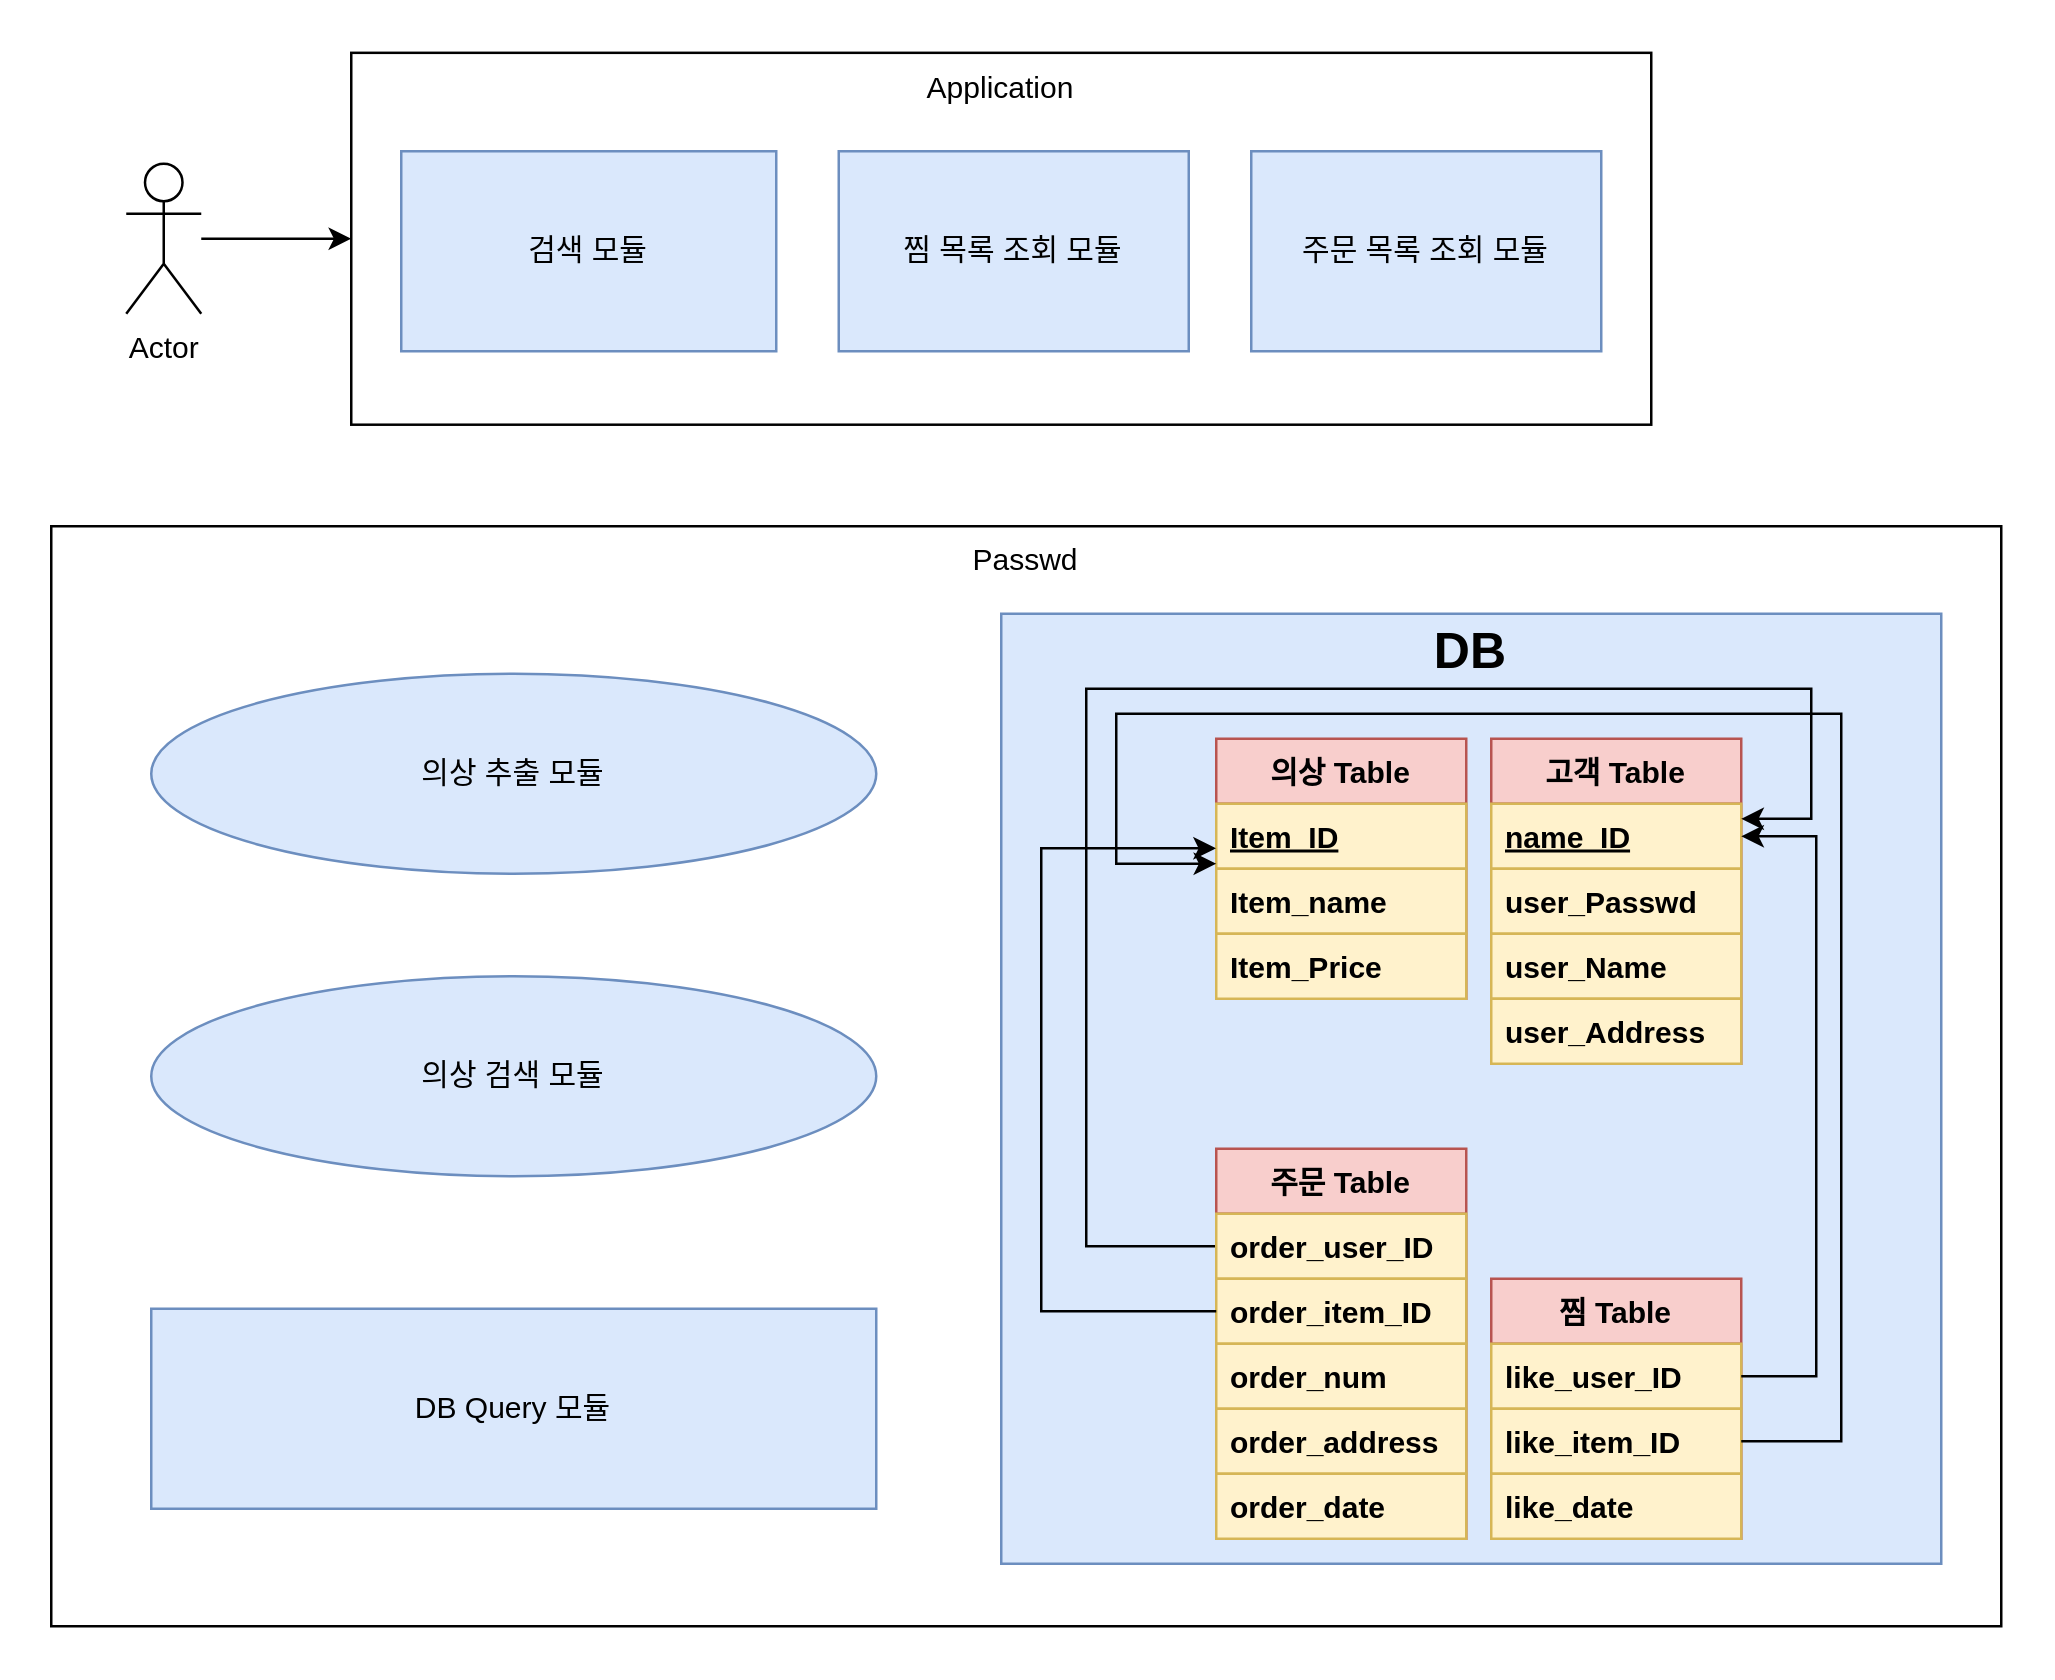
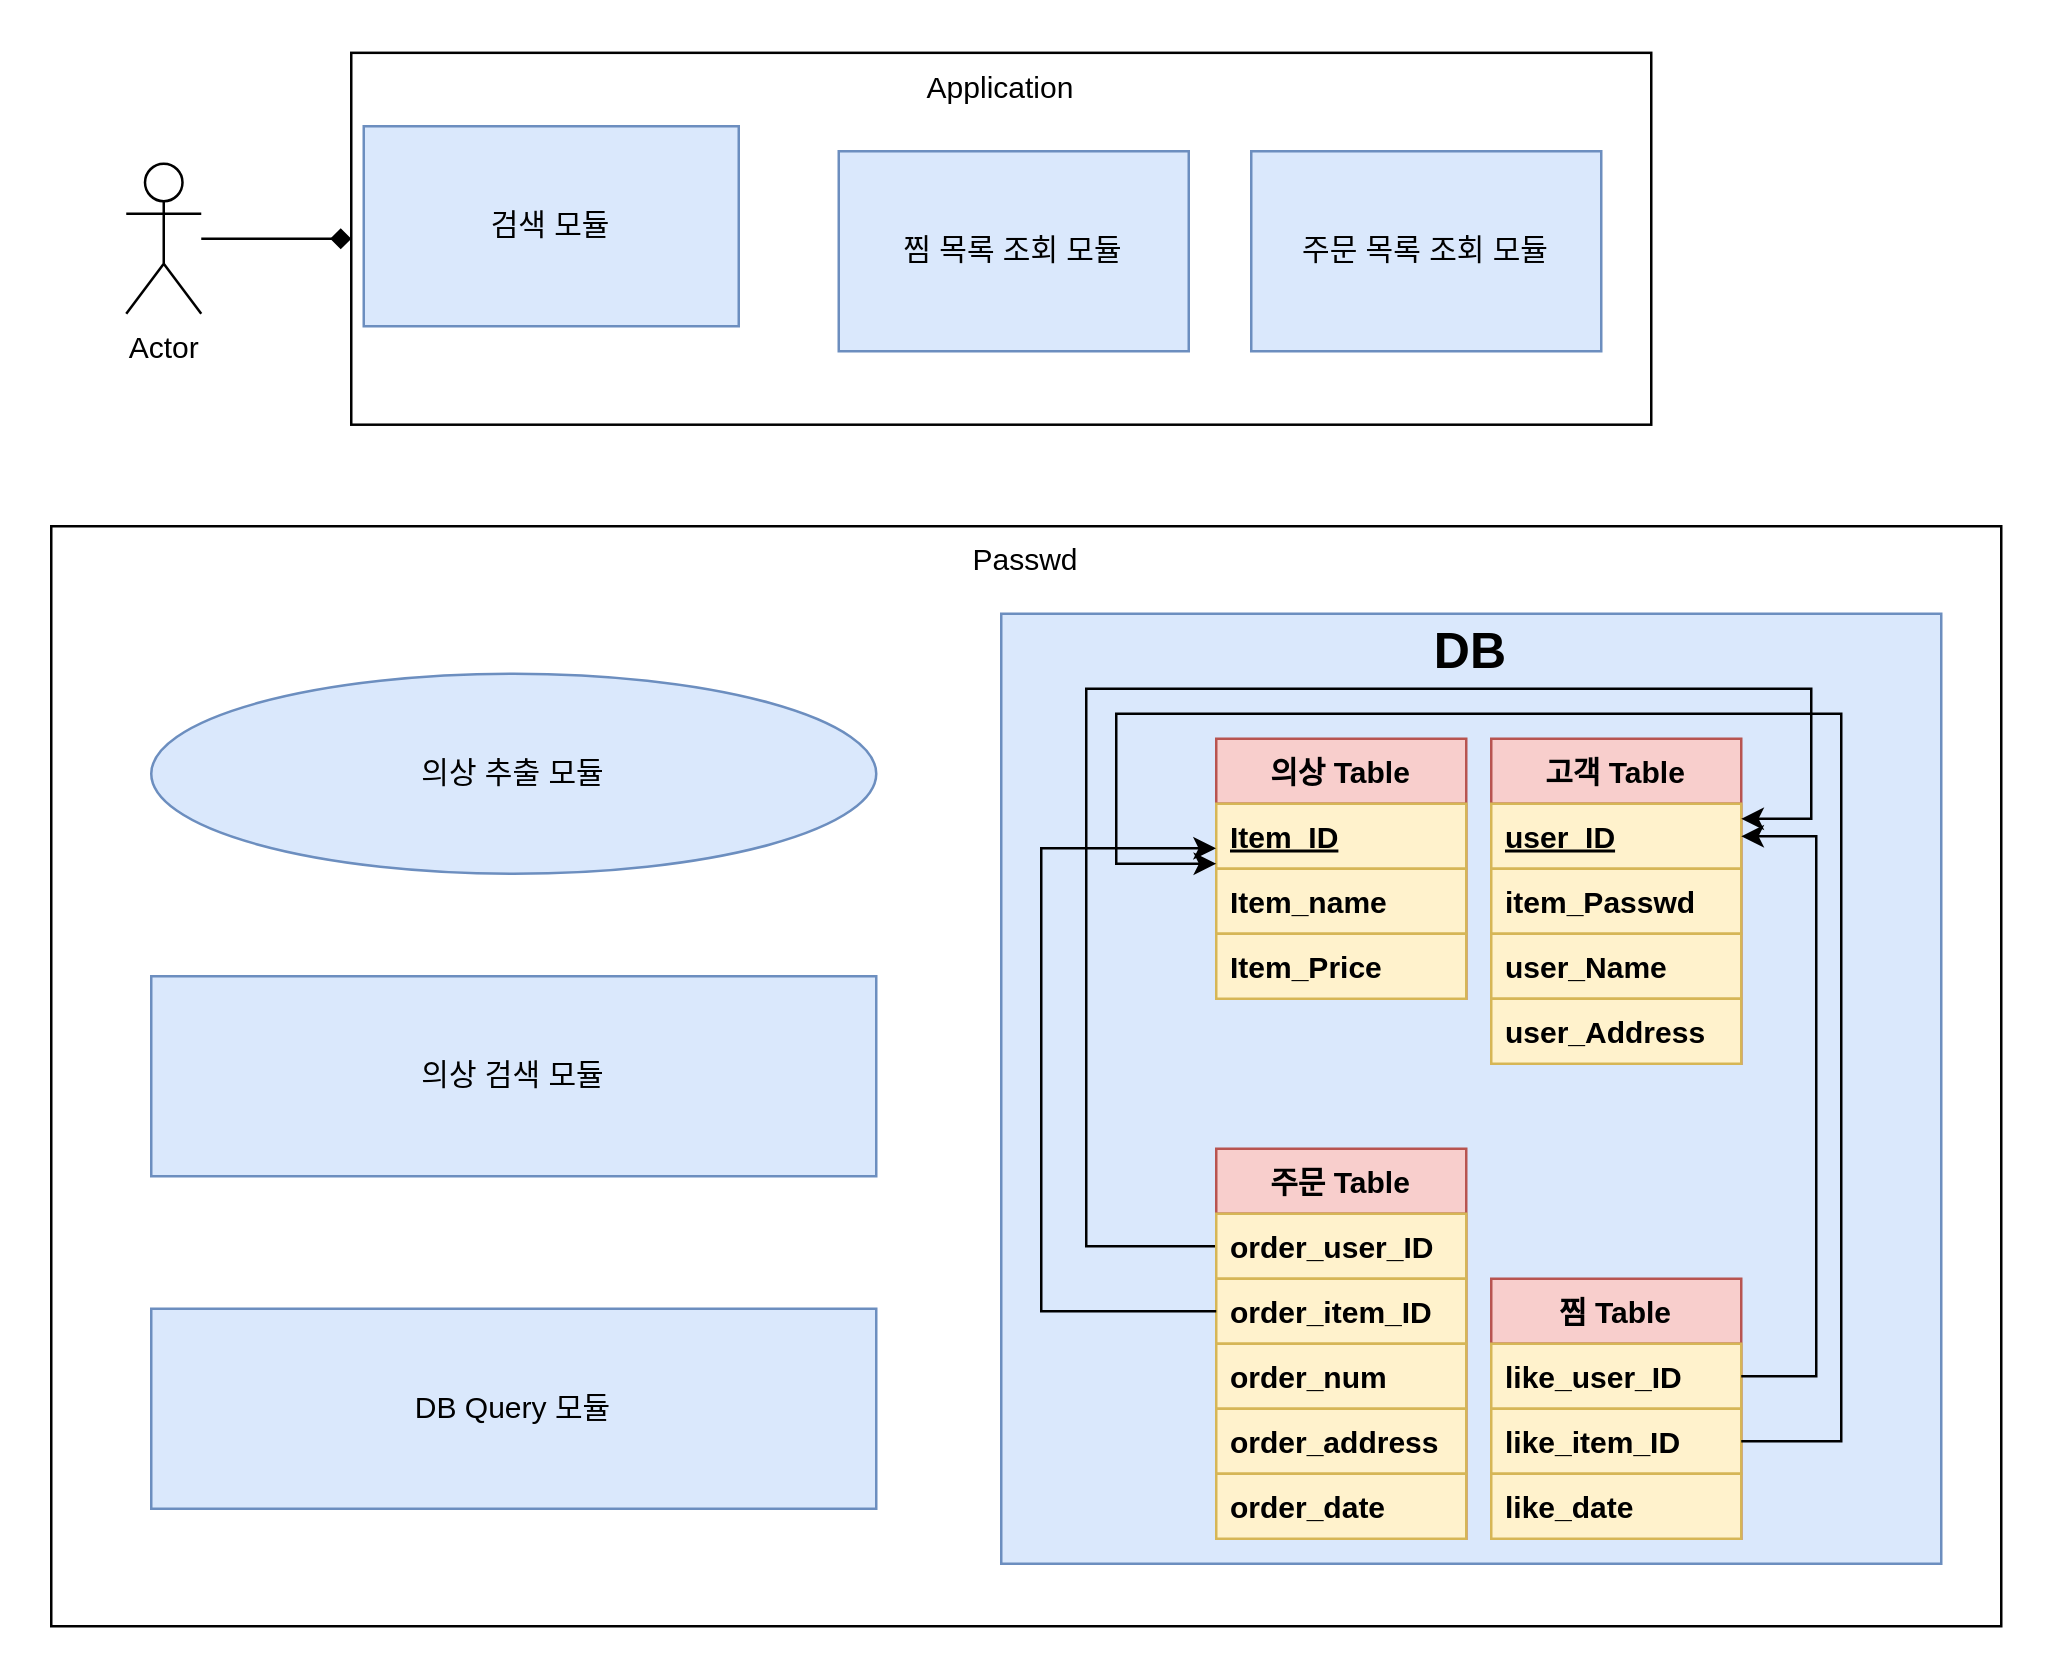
  <mxCell id="0" />
  <mxCell id="1" parent="0" />
  <mxCell id="2" value="Passwd" style="whiteSpace=wrap;html=1;verticalAlign=top;" vertex="1" parent="1"><mxGeometry x="20" y="210" width="780" height="440" as="geometry" /></mxCell>
  <mxCell id="3" value="" style="rounded=0;whiteSpace=wrap;html=1;shadow=0;labelBackgroundColor=none;fillColor=#dae8fc;strokeColor=#6c8ebf;" vertex="1" parent="1"><mxGeometry x="400" y="245" width="376" height="380" as="geometry" /></mxCell>
- <mxCell id="4" value="" style="edgeStyle=orthogonalEdgeStyle;rounded=0;orthogonalLoop=1;jettySize=auto;html=1;" edge="1" parent="1" source="5" target="6"><mxGeometry relative="1" as="geometry" /></mxCell>
+ <mxCell id="4" value="" style="edgeStyle=orthogonalEdgeStyle;rounded=0;orthogonalLoop=1;jettySize=auto;html=1;endArrow=diamond;" edge="1" parent="1" source="5" target="6"><mxGeometry relative="1" as="geometry" /></mxCell>
  <mxCell id="5" value="Actor" style="shape=umlActor;verticalLabelPosition=bottom;verticalAlign=top;html=1;outlineConnect=0;" vertex="1" parent="1"><mxGeometry x="50" y="65" width="30" height="60" as="geometry" /></mxCell>
  <mxCell id="6" value="Application" style="whiteSpace=wrap;html=1;verticalAlign=top;" vertex="1" parent="1"><mxGeometry x="140" y="20.63" width="520" height="148.75" as="geometry" /></mxCell>
- <mxCell id="7" value="검색 모듈" style="rounded=0;whiteSpace=wrap;html=1;fillColor=#dae8fc;strokeColor=#6c8ebf;" vertex="1" parent="1"><mxGeometry x="160" y="60" width="150" height="80" as="geometry" /></mxCell>
+ <mxCell id="7" value="검색 모듈" style="rounded=0;whiteSpace=wrap;html=1;fillColor=#dae8fc;strokeColor=#6c8ebf;" vertex="1" parent="1"><mxGeometry x="145" y="50" width="150" height="80" as="geometry" /></mxCell>
  <mxCell id="8" value="찜 목록 조회 모듈" style="rounded=0;whiteSpace=wrap;html=1;fillColor=#dae8fc;strokeColor=#6c8ebf;" vertex="1" parent="1"><mxGeometry x="335" y="60" width="140" height="80" as="geometry" /></mxCell>
  <mxCell id="9" value="주문 목록 조회 모듈" style="rounded=0;whiteSpace=wrap;html=1;fillColor=#dae8fc;strokeColor=#6c8ebf;" vertex="1" parent="1"><mxGeometry x="500" y="60" width="140" height="80" as="geometry" /></mxCell>
  <mxCell id="10" value="고객 Table" style="swimlane;fontStyle=1;childLayout=stackLayout;horizontal=1;startSize=26;horizontalStack=0;resizeParent=1;resizeParentMax=0;resizeLast=0;collapsible=1;marginBottom=0;fillColor=#f8cecc;strokeColor=#b85450;" vertex="1" parent="1"><mxGeometry x="596" y="295" width="100" height="130" as="geometry" /></mxCell>
- <mxCell id="11" value="name_ID" style="text;strokeColor=#d6b656;fillColor=#fff2cc;align=left;verticalAlign=top;spacingLeft=4;spacingRight=4;overflow=hidden;rotatable=0;points=[[0,0.5],[1,0.5]];portConstraint=eastwest;shadow=0;labelBackgroundColor=none;fontStyle=5" vertex="1" parent="10"><mxGeometry y="26" width="100" height="26" as="geometry" /></mxCell>
- <mxCell id="12" value="user_Passwd" style="text;strokeColor=#d6b656;fillColor=#fff2cc;align=left;verticalAlign=top;spacingLeft=4;spacingRight=4;overflow=hidden;rotatable=0;points=[[0,0.5],[1,0.5]];portConstraint=eastwest;fontStyle=1" vertex="1" parent="10"><mxGeometry y="52" width="100" height="26" as="geometry" /></mxCell>
+ <mxCell id="11" value="user_ID" style="text;strokeColor=#d6b656;fillColor=#fff2cc;align=left;verticalAlign=top;spacingLeft=4;spacingRight=4;overflow=hidden;rotatable=0;points=[[0,0.5],[1,0.5]];portConstraint=eastwest;shadow=0;labelBackgroundColor=none;fontStyle=5" vertex="1" parent="10"><mxGeometry y="26" width="100" height="26" as="geometry" /></mxCell>
+ <mxCell id="12" value="item_Passwd" style="text;strokeColor=#d6b656;fillColor=#fff2cc;align=left;verticalAlign=top;spacingLeft=4;spacingRight=4;overflow=hidden;rotatable=0;points=[[0,0.5],[1,0.5]];portConstraint=eastwest;fontStyle=1" vertex="1" parent="10"><mxGeometry y="52" width="100" height="26" as="geometry" /></mxCell>
  <mxCell id="13" value="user_Name" style="text;strokeColor=#d6b656;fillColor=#fff2cc;align=left;verticalAlign=top;spacingLeft=4;spacingRight=4;overflow=hidden;rotatable=0;points=[[0,0.5],[1,0.5]];portConstraint=eastwest;fontStyle=1" vertex="1" parent="10"><mxGeometry y="78" width="100" height="26" as="geometry" /></mxCell>
  <mxCell id="14" value="user_Address" style="text;strokeColor=#d6b656;fillColor=#fff2cc;align=left;verticalAlign=top;spacingLeft=4;spacingRight=4;overflow=hidden;rotatable=0;points=[[0,0.5],[1,0.5]];portConstraint=eastwest;fontStyle=1" vertex="1" parent="10"><mxGeometry y="104" width="100" height="26" as="geometry" /></mxCell>
  <mxCell id="15" style="edgeStyle=orthogonalEdgeStyle;rounded=0;orthogonalLoop=1;jettySize=auto;html=1;" edge="1" parent="1" source="17"><mxGeometry relative="1" as="geometry"><mxPoint x="484" y="498" as="sourcePoint" /><mxPoint x="696" y="327" as="targetPoint" /><Array as="points"><mxPoint x="434" y="498" /><mxPoint x="434" y="275" /><mxPoint x="724" y="275" /><mxPoint x="724" y="327" /></Array></mxGeometry></mxCell>
  <mxCell id="16" value="주문 Table" style="swimlane;fontStyle=1;childLayout=stackLayout;horizontal=1;startSize=26;horizontalStack=0;resizeParent=1;resizeParentMax=0;resizeLast=0;collapsible=1;marginBottom=0;fillColor=#f8cecc;strokeColor=#b85450;" vertex="1" parent="1"><mxGeometry x="486" y="459" width="100" height="156" as="geometry" /></mxCell>
  <mxCell id="17" value="order_user_ID" style="text;strokeColor=#d6b656;fillColor=#fff2cc;align=left;verticalAlign=top;spacingLeft=4;spacingRight=4;overflow=hidden;rotatable=0;points=[[0,0.5],[1,0.5]];portConstraint=eastwest;fontStyle=1" vertex="1" parent="16"><mxGeometry y="26" width="100" height="26" as="geometry" /></mxCell>
  <mxCell id="18" value="order_item_ID" style="text;strokeColor=#d6b656;fillColor=#fff2cc;align=left;verticalAlign=top;spacingLeft=4;spacingRight=4;overflow=hidden;rotatable=0;points=[[0,0.5],[1,0.5]];portConstraint=eastwest;fontStyle=1" vertex="1" parent="16"><mxGeometry y="52" width="100" height="26" as="geometry" /></mxCell>
  <mxCell id="19" value="order_num" style="text;strokeColor=#d6b656;fillColor=#fff2cc;align=left;verticalAlign=top;spacingLeft=4;spacingRight=4;overflow=hidden;rotatable=0;points=[[0,0.5],[1,0.5]];portConstraint=eastwest;fontStyle=1" vertex="1" parent="16"><mxGeometry y="78" width="100" height="26" as="geometry" /></mxCell>
  <mxCell id="20" value="order_address" style="text;strokeColor=#d6b656;fillColor=#fff2cc;align=left;verticalAlign=top;spacingLeft=4;spacingRight=4;overflow=hidden;rotatable=0;points=[[0,0.5],[1,0.5]];portConstraint=eastwest;fontStyle=1" vertex="1" parent="16"><mxGeometry y="104" width="100" height="26" as="geometry" /></mxCell>
  <mxCell id="21" value="order_date" style="text;strokeColor=#d6b656;fillColor=#fff2cc;align=left;verticalAlign=top;spacingLeft=4;spacingRight=4;overflow=hidden;rotatable=0;points=[[0,0.5],[1,0.5]];portConstraint=eastwest;fontStyle=1" vertex="1" parent="16"><mxGeometry y="130" width="100" height="26" as="geometry" /></mxCell>
  <mxCell id="22" value="찜 Table" style="swimlane;fontStyle=1;childLayout=stackLayout;horizontal=1;startSize=26;horizontalStack=0;resizeParent=1;resizeParentMax=0;resizeLast=0;collapsible=1;marginBottom=0;fillColor=#f8cecc;strokeColor=#b85450;" vertex="1" parent="1"><mxGeometry x="596" y="511" width="100" height="104" as="geometry" /></mxCell>
  <mxCell id="23" value="like_user_ID&#10;" style="text;strokeColor=#d6b656;fillColor=#fff2cc;align=left;verticalAlign=top;spacingLeft=4;spacingRight=4;overflow=hidden;rotatable=0;points=[[0,0.5],[1,0.5]];portConstraint=eastwest;shadow=0;labelBackgroundColor=none;fontStyle=1" vertex="1" parent="22"><mxGeometry y="26" width="100" height="26" as="geometry" /></mxCell>
  <mxCell id="24" value="like_item_ID" style="text;strokeColor=#d6b656;fillColor=#fff2cc;align=left;verticalAlign=top;spacingLeft=4;spacingRight=4;overflow=hidden;rotatable=0;points=[[0,0.5],[1,0.5]];portConstraint=eastwest;fontStyle=1" vertex="1" parent="22"><mxGeometry y="52" width="100" height="26" as="geometry" /></mxCell>
  <mxCell id="25" value="like_date" style="text;strokeColor=#d6b656;fillColor=#fff2cc;align=left;verticalAlign=top;spacingLeft=4;spacingRight=4;overflow=hidden;rotatable=0;points=[[0,0.5],[1,0.5]];portConstraint=eastwest;fontStyle=1" vertex="1" parent="22"><mxGeometry y="78" width="100" height="26" as="geometry" /></mxCell>
  <mxCell id="26" value="의상 Table" style="swimlane;fontStyle=1;childLayout=stackLayout;horizontal=1;startSize=26;horizontalStack=0;resizeParent=1;resizeParentMax=0;resizeLast=0;collapsible=1;marginBottom=0;fillColor=#f8cecc;strokeColor=#b85450;" vertex="1" parent="1"><mxGeometry x="486" y="295" width="100" height="104" as="geometry" /></mxCell>
  <mxCell id="27" value="Item_ID" style="text;align=left;verticalAlign=top;spacingLeft=4;spacingRight=4;overflow=hidden;rotatable=0;points=[[0,0.5],[1,0.5]];portConstraint=eastwest;shadow=0;labelBackgroundColor=none;rounded=0;fontStyle=5;fillColor=#fff2cc;strokeColor=#d6b656;" vertex="1" parent="26"><mxGeometry y="26" width="100" height="26" as="geometry" /></mxCell>
  <mxCell id="28" value="Item_name" style="text;strokeColor=#d6b656;fillColor=#fff2cc;align=left;verticalAlign=top;spacingLeft=4;spacingRight=4;overflow=hidden;rotatable=0;points=[[0,0.5],[1,0.5]];portConstraint=eastwest;fontStyle=1" vertex="1" parent="26"><mxGeometry y="52" width="100" height="26" as="geometry" /></mxCell>
  <mxCell id="29" value="Item_Price" style="text;strokeColor=#d6b656;fillColor=#fff2cc;align=left;verticalAlign=top;spacingLeft=4;spacingRight=4;overflow=hidden;rotatable=0;points=[[0,0.5],[1,0.5]];portConstraint=eastwest;fontStyle=1" vertex="1" parent="26"><mxGeometry y="78" width="100" height="26" as="geometry" /></mxCell>
  <mxCell id="30" style="edgeStyle=orthogonalEdgeStyle;rounded=0;orthogonalLoop=1;jettySize=auto;html=1;entryX=-0.001;entryY=0.686;entryDx=0;entryDy=0;entryPerimeter=0;" edge="1" parent="1" source="18" target="27"><mxGeometry relative="1" as="geometry"><Array as="points"><mxPoint x="416" y="524" /><mxPoint x="416" y="339" /></Array></mxGeometry></mxCell>
  <mxCell id="31" style="edgeStyle=orthogonalEdgeStyle;rounded=0;orthogonalLoop=1;jettySize=auto;html=1;entryX=1;entryY=0.5;entryDx=0;entryDy=0;" edge="1" parent="1" source="23" target="11"><mxGeometry relative="1" as="geometry"><Array as="points"><mxPoint x="726" y="550" /><mxPoint x="726" y="334" /></Array></mxGeometry></mxCell>
  <mxCell id="32" style="edgeStyle=orthogonalEdgeStyle;rounded=0;orthogonalLoop=1;jettySize=auto;html=1;exitX=1;exitY=0.5;exitDx=0;exitDy=0;" edge="1" parent="1" source="24"><mxGeometry relative="1" as="geometry"><mxPoint x="486" y="345" as="targetPoint" /><Array as="points"><mxPoint x="736" y="576" /><mxPoint x="736" y="285" /><mxPoint x="446" y="285" /><mxPoint x="446" y="345" /></Array></mxGeometry></mxCell>
  <mxCell id="33" value="&lt;font style=&quot;font-size: 20px&quot;&gt;&lt;b&gt;DB&lt;/b&gt;&lt;/font&gt;" style="text;html=1;strokeColor=none;fillColor=none;align=center;verticalAlign=middle;whiteSpace=wrap;rounded=0;shadow=0;labelBackgroundColor=none;" vertex="1" parent="1"><mxGeometry x="568" y="249" width="40" height="20" as="geometry" /></mxCell>
  <mxCell id="34" value="의상 추출 모듈" style="ellipse;whiteSpace=wrap;html=1;fillColor=#dae8fc;strokeColor=#6c8ebf;" vertex="1" parent="1"><mxGeometry x="60" y="269" width="290" height="80" as="geometry" /></mxCell>
- <mxCell id="35" value="의상 검색 모듈" style="ellipse;whiteSpace=wrap;html=1;fillColor=#dae8fc;strokeColor=#6c8ebf;" vertex="1" parent="1"><mxGeometry x="60" y="390" width="290" height="80" as="geometry" /></mxCell>
+ <mxCell id="35" value="의상 검색 모듈" style="rounded=0;whiteSpace=wrap;html=1;fillColor=#dae8fc;strokeColor=#6c8ebf;" vertex="1" parent="1"><mxGeometry x="60" y="390" width="290" height="80" as="geometry" /></mxCell>
  <mxCell id="36" value="DB Query 모듈" style="rounded=0;whiteSpace=wrap;html=1;fillColor=#dae8fc;strokeColor=#6c8ebf;" vertex="1" parent="1"><mxGeometry x="60" y="523" width="290" height="80" as="geometry" /></mxCell>
